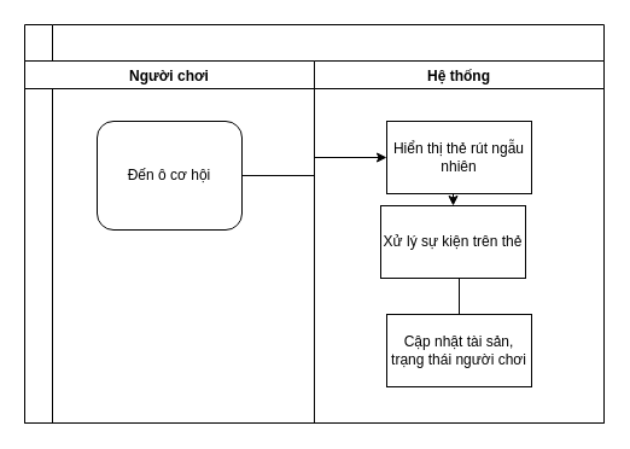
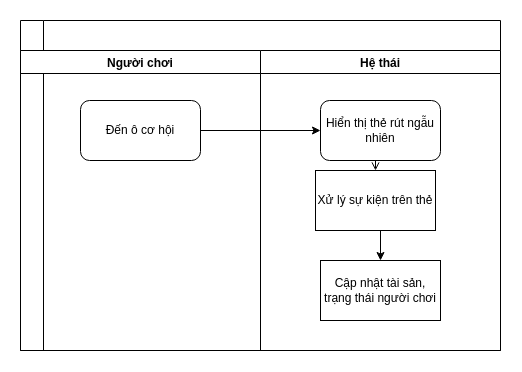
  <mxCell id="0" />
  <mxCell id="1" parent="0" />
  <mxCell id="2" value="" style="swimlane;horizontal=0;" parent="1" vertex="1"><mxGeometry x="20" y="20" width="480" height="330" as="geometry" /></mxCell>
  <mxCell id="3" value="Người chơi" style="swimlane;horizontal=1;" parent="2" vertex="1"><mxGeometry y="30" width="240" height="300" as="geometry" /></mxCell>
- <mxCell id="4" value="Đến ô cơ hội" style="rounded=1;whiteSpace=wrap;html=1;" parent="3" vertex="1"><mxGeometry x="60" y="50" width="120" height="90" as="geometry" /></mxCell>
- <mxCell id="5" value="Hệ thống" style="swimlane;horizontal=1;" parent="2" vertex="1"><mxGeometry x="240" y="30" width="240" height="300" as="geometry" /></mxCell>
- <mxCell id="6" style="edgeStyle=orthogonalEdgeStyle;rounded=0;orthogonalLoop=1;jettySize=auto;html=1;exitX=0.5;exitY=1;exitDx=0;exitDy=0;entryX=0.5;entryY=0;entryDx=0;entryDy=0;" parent="5" source="7" target="9" edge="1"><mxGeometry relative="1" as="geometry" /></mxCell>
- <mxCell id="7" value="Hiển thị thẻ rút ngẫu nhiên" style="rounded=0;whiteSpace=wrap;html=1;" parent="5" vertex="1"><mxGeometry x="60" y="50" width="120" height="60" as="geometry" /></mxCell>
- <mxCell id="8" style="edgeStyle=orthogonalEdgeStyle;rounded=0;orthogonalLoop=1;jettySize=auto;html=1;exitX=0.5;exitY=1;exitDx=0;exitDy=0;entryX=0.5;entryY=0;entryDx=0;entryDy=0;endArrow=none;" parent="5" source="9" target="10" edge="1"><mxGeometry relative="1" as="geometry" /></mxCell>
+ <mxCell id="4" value="Đến ô cơ hội" style="rounded=1;whiteSpace=wrap;html=1;" parent="3" vertex="1"><mxGeometry x="60" y="50" width="120" height="60" as="geometry" /></mxCell>
+ <mxCell id="5" value="Hệ thái" style="swimlane;horizontal=1;" parent="2" vertex="1"><mxGeometry x="240" y="30" width="240" height="300" as="geometry" /></mxCell>
+ <mxCell id="6" style="edgeStyle=orthogonalEdgeStyle;rounded=0;orthogonalLoop=1;jettySize=auto;html=1;exitX=0.5;exitY=1;exitDx=0;exitDy=0;entryX=0.5;entryY=0;entryDx=0;entryDy=0;endArrow=open;" parent="5" source="7" target="9" edge="1"><mxGeometry relative="1" as="geometry" /></mxCell>
+ <mxCell id="7" value="Hiển thị thẻ rút ngẫu nhiên" style="whiteSpace=wrap;html=1;rounded=1;" parent="5" vertex="1"><mxGeometry x="60" y="50" width="120" height="60" as="geometry" /></mxCell>
+ <mxCell id="8" style="edgeStyle=orthogonalEdgeStyle;rounded=0;orthogonalLoop=1;jettySize=auto;html=1;exitX=0.5;exitY=1;exitDx=0;exitDy=0;entryX=0.5;entryY=0;entryDx=0;entryDy=0;" parent="5" source="9" target="10" edge="1"><mxGeometry relative="1" as="geometry" /></mxCell>
  <mxCell id="9" value="Xử lý sự kiện trên thẻ" style="rounded=0;whiteSpace=wrap;html=1;" parent="5" vertex="1"><mxGeometry x="55" y="120" width="120" height="60" as="geometry" /></mxCell>
  <mxCell id="10" value="Cập nhật tài sản, trạng thái người chơi" style="rounded=0;whiteSpace=wrap;html=1;" parent="5" vertex="1"><mxGeometry x="60" y="210" width="120" height="60" as="geometry" /></mxCell>
  <mxCell id="11" style="edgeStyle=orthogonalEdgeStyle;rounded=0;orthogonalLoop=1;jettySize=auto;html=1;exitX=1;exitY=0.5;exitDx=0;exitDy=0;entryX=0;entryY=0.5;entryDx=0;entryDy=0;" parent="2" source="4" target="7" edge="1"><mxGeometry relative="1" as="geometry" /></mxCell>
